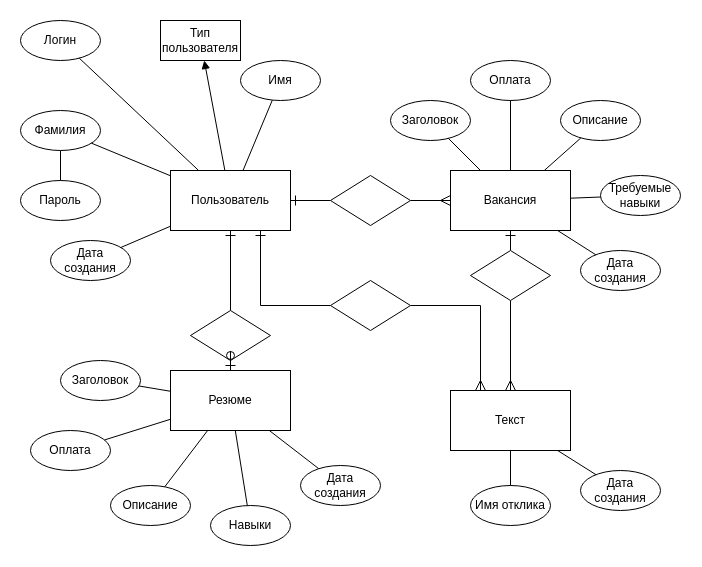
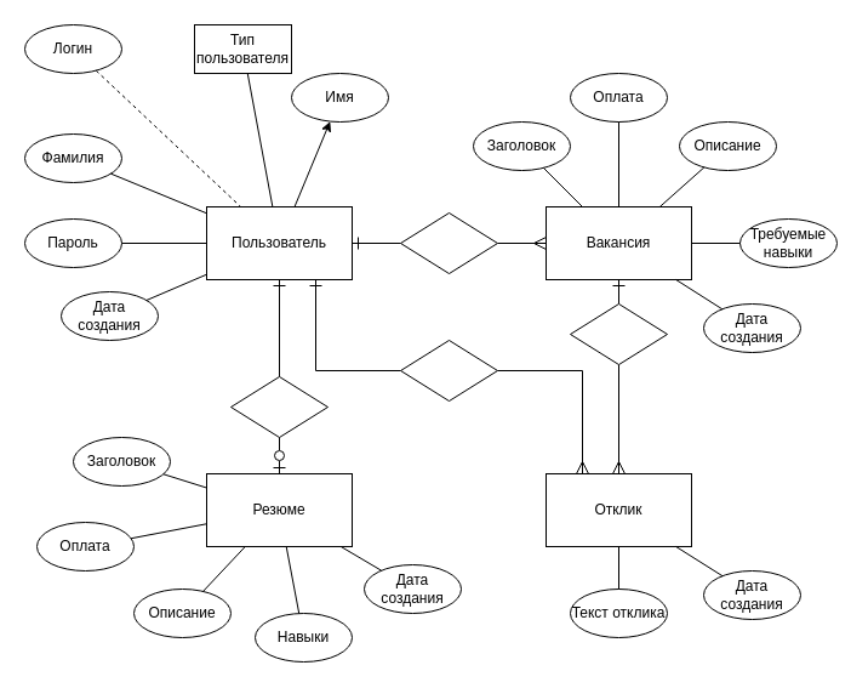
  <mxCell id="0" />
  <mxCell id="1" parent="0" />
  <mxCell id="2" value="Пользователь" style="rounded=0;whiteSpace=wrap;html=1;" parent="1" vertex="1"><mxGeometry x="170" y="170" width="120" height="60" as="geometry" /></mxCell>
- <mxCell id="3" value="Резюме" style="rounded=0;whiteSpace=wrap;html=1;" parent="1" vertex="1"><mxGeometry x="170" y="370" width="120" height="60" as="geometry" /></mxCell>
+ <mxCell id="3" value="Резюме" style="rounded=0;whiteSpace=wrap;html=1;" parent="1" vertex="1"><mxGeometry x="170" y="390" width="120" height="60" as="geometry" /></mxCell>
  <mxCell id="4" value="Вакансия" style="rounded=0;whiteSpace=wrap;html=1;" parent="1" vertex="1"><mxGeometry x="450" y="170" width="120" height="60" as="geometry" /></mxCell>
- <mxCell id="5" value="Текст" style="rounded=0;whiteSpace=wrap;html=1;" parent="1" vertex="1"><mxGeometry x="450" y="390" width="120" height="60" as="geometry" /></mxCell>
+ <mxCell id="5" value="Отклик" style="rounded=0;whiteSpace=wrap;html=1;" parent="1" vertex="1"><mxGeometry x="450" y="390" width="120" height="60" as="geometry" /></mxCell>
  <mxCell id="6" style="edgeStyle=none;html=1;endArrow=ERone;endFill=0;startArrow=none;startFill=0;endSize=8;targetPerimeterSpacing=0;" parent="1" source="8" target="2" edge="1"><mxGeometry relative="1" as="geometry" /></mxCell>
  <mxCell id="7" style="edgeStyle=none;html=1;entryX=0;entryY=0.5;entryDx=0;entryDy=0;endArrow=ERmany;endFill=0;jumpStyle=none;rounded=1;fixDash=0;startArrow=none;startFill=0;endSize=8;" parent="1" source="8" target="4" edge="1"><mxGeometry relative="1" as="geometry"><Array as="points" /></mxGeometry></mxCell>
  <mxCell id="8" value="" style="rhombus;whiteSpace=wrap;html=1;" parent="1" vertex="1"><mxGeometry x="330" y="175" width="80" height="50" as="geometry" /></mxCell>
  <mxCell id="9" value="" style="rhombus;whiteSpace=wrap;html=1;" parent="1" vertex="1"><mxGeometry x="190" y="310" width="80" height="50" as="geometry" /></mxCell>
  <mxCell id="10" value="" style="endArrow=ERone;html=1;rounded=1;jumpStyle=none;entryX=0.5;entryY=1;entryDx=0;entryDy=0;exitX=0.5;exitY=0;exitDx=0;exitDy=0;startArrow=none;startFill=0;endFill=0;endSize=8;" parent="1" source="9" target="2" edge="1"><mxGeometry width="50" height="50" relative="1" as="geometry"><mxPoint x="380" y="400" as="sourcePoint" /><mxPoint x="430" y="350" as="targetPoint" /></mxGeometry></mxCell>
  <mxCell id="11" value="" style="endArrow=none;html=1;rounded=1;jumpStyle=none;entryX=0.5;entryY=1;entryDx=0;entryDy=0;exitX=0.5;exitY=0;exitDx=0;exitDy=0;endFill=0;startArrow=ERzeroToOne;startFill=0;startSize=8;" parent="1" source="3" target="9" edge="1"><mxGeometry width="50" height="50" relative="1" as="geometry"><mxPoint x="380" y="400" as="sourcePoint" /><mxPoint x="430" y="350" as="targetPoint" /></mxGeometry></mxCell>
  <mxCell id="12" style="edgeStyle=none;rounded=0;jumpStyle=none;html=1;entryX=0.5;entryY=1;entryDx=0;entryDy=0;endArrow=ERone;endFill=0;endSize=8;" parent="1" source="14" target="4" edge="1"><mxGeometry relative="1" as="geometry" /></mxCell>
  <mxCell id="13" style="edgeStyle=none;rounded=0;jumpStyle=none;html=1;entryX=0.5;entryY=0;entryDx=0;entryDy=0;endArrow=ERmany;endFill=0;endSize=8;" parent="1" source="14" target="5" edge="1"><mxGeometry relative="1" as="geometry" /></mxCell>
  <mxCell id="14" value="" style="rhombus;whiteSpace=wrap;html=1;" parent="1" vertex="1"><mxGeometry x="470" y="250" width="80" height="50" as="geometry" /></mxCell>
  <mxCell id="15" value="" style="rhombus;whiteSpace=wrap;html=1;" parent="1" vertex="1"><mxGeometry x="330" y="280" width="80" height="50" as="geometry" /></mxCell>
  <mxCell id="16" value="" style="endArrow=none;html=1;rounded=0;jumpStyle=none;entryX=0;entryY=0.5;entryDx=0;entryDy=0;exitX=0.75;exitY=1;exitDx=0;exitDy=0;endFill=0;endSize=8;startArrow=ERone;startFill=0;startSize=8;" parent="1" source="2" target="15" edge="1"><mxGeometry width="50" height="50" relative="1" as="geometry"><mxPoint x="360" y="400" as="sourcePoint" /><mxPoint x="410" y="350" as="targetPoint" /><Array as="points"><mxPoint x="260" y="305" /></Array></mxGeometry></mxCell>
  <mxCell id="17" value="" style="endArrow=none;html=1;rounded=0;jumpStyle=none;entryX=1;entryY=0.5;entryDx=0;entryDy=0;exitX=0.25;exitY=0;exitDx=0;exitDy=0;endFill=0;startArrow=ERmany;startFill=0;startSize=8;" parent="1" source="5" target="15" edge="1"><mxGeometry width="50" height="50" relative="1" as="geometry"><mxPoint x="320" y="350" as="sourcePoint" /><mxPoint x="370" y="300" as="targetPoint" /><Array as="points"><mxPoint x="480" y="305" /></Array></mxGeometry></mxCell>
  <mxCell id="18" value="Имя" style="ellipse;whiteSpace=wrap;html=1;" parent="1" vertex="1"><mxGeometry x="240" y="60" width="80" height="40" as="geometry" /></mxCell>
  <mxCell id="19" value="Фамилия" style="ellipse;whiteSpace=wrap;html=1;" parent="1" vertex="1"><mxGeometry x="20" y="110" width="80" height="40" as="geometry" /></mxCell>
  <mxCell id="20" value="Логин" style="ellipse;whiteSpace=wrap;html=1;" parent="1" vertex="1"><mxGeometry x="20" y="20" width="80" height="40" as="geometry" /></mxCell>
  <mxCell id="21" value="Тип пользователя" style="whiteSpace=wrap;html=1;rounded=0;" parent="1" vertex="1"><mxGeometry x="160" y="20" width="80" height="40" as="geometry" /></mxCell>
  <mxCell id="22" value="Пароль" style="ellipse;whiteSpace=wrap;html=1;" parent="1" vertex="1"><mxGeometry x="20" y="180" width="80" height="40" as="geometry" /></mxCell>
- <mxCell id="23" value="" style="endArrow=none;html=1;" parent="1" source="2" target="18" edge="1"><mxGeometry width="50" height="50" relative="1" as="geometry"><mxPoint x="310" y="150" as="sourcePoint" /><mxPoint x="360" y="100" as="targetPoint" /></mxGeometry></mxCell>
- <mxCell id="24" value="" style="endArrow=none;html=1;" parent="1" source="22" target="19" edge="1"><mxGeometry width="50" height="50" relative="1" as="geometry"><mxPoint x="60" y="250" as="sourcePoint" /><mxPoint x="110" y="200" as="targetPoint" /></mxGeometry></mxCell>
+ <mxCell id="23" value="" style="endArrow=classic;html=1;" parent="1" source="2" target="18" edge="1"><mxGeometry width="50" height="50" relative="1" as="geometry"><mxPoint x="310" y="150" as="sourcePoint" /><mxPoint x="360" y="100" as="targetPoint" /></mxGeometry></mxCell>
+ <mxCell id="24" value="" style="endArrow=none;html=1;" parent="1" source="22" target="2" edge="1"><mxGeometry width="50" height="50" relative="1" as="geometry"><mxPoint x="60" y="250" as="sourcePoint" /><mxPoint x="110" y="200" as="targetPoint" /></mxGeometry></mxCell>
  <mxCell id="25" value="" style="endArrow=none;html=1;" parent="1" source="19" target="2" edge="1"><mxGeometry width="50" height="50" relative="1" as="geometry"><mxPoint x="120" y="150" as="sourcePoint" /><mxPoint x="170" y="100" as="targetPoint" /></mxGeometry></mxCell>
- <mxCell id="26" value="" style="endArrow=none;html=1;" parent="1" source="20" target="2" edge="1"><mxGeometry width="50" height="50" relative="1" as="geometry"><mxPoint x="147.203" y="70.002" as="sourcePoint" /><mxPoint x="252.789" y="134.52" as="targetPoint" /></mxGeometry></mxCell>
- <mxCell id="27" value="" style="endArrow=block;html=1;" parent="1" source="2" target="21" edge="1"><mxGeometry width="50" height="50" relative="1" as="geometry"><mxPoint x="230" y="160" as="sourcePoint" /><mxPoint x="280" y="110" as="targetPoint" /></mxGeometry></mxCell>
+ <mxCell id="26" value="" style="endArrow=none;html=1;dashed=1;" parent="1" source="20" target="2" edge="1"><mxGeometry width="50" height="50" relative="1" as="geometry"><mxPoint x="147.203" y="70.002" as="sourcePoint" /><mxPoint x="252.789" y="134.52" as="targetPoint" /></mxGeometry></mxCell>
+ <mxCell id="27" value="" style="endArrow=none;html=1;" parent="1" source="2" target="21" edge="1"><mxGeometry width="50" height="50" relative="1" as="geometry"><mxPoint x="230" y="160" as="sourcePoint" /><mxPoint x="280" y="110" as="targetPoint" /></mxGeometry></mxCell>
  <mxCell id="28" value="Заголовок" style="ellipse;whiteSpace=wrap;html=1;" parent="1" vertex="1"><mxGeometry x="390" y="100" width="80" height="40" as="geometry" /></mxCell>
  <mxCell id="29" value="Описание" style="ellipse;whiteSpace=wrap;html=1;" parent="1" vertex="1"><mxGeometry x="560" y="100" width="80" height="40" as="geometry" /></mxCell>
  <mxCell id="30" value="Оплата" style="ellipse;whiteSpace=wrap;html=1;" parent="1" vertex="1"><mxGeometry x="470" y="60" width="80" height="40" as="geometry" /></mxCell>
- <mxCell id="31" value="Требуемые навыки" style="ellipse;whiteSpace=wrap;html=1;" parent="1" vertex="1"><mxGeometry x="600" y="175" width="80" height="40" as="geometry" /></mxCell>
+ <mxCell id="31" value="Требуемые навыки" style="ellipse;whiteSpace=wrap;html=1;" parent="1" vertex="1"><mxGeometry x="610" y="180" width="80" height="40" as="geometry" /></mxCell>
  <mxCell id="32" value="" style="endArrow=none;html=1;" parent="1" source="4" target="28" edge="1"><mxGeometry width="50" height="50" relative="1" as="geometry"><mxPoint x="500" y="160" as="sourcePoint" /><mxPoint x="550" y="110" as="targetPoint" /></mxGeometry></mxCell>
  <mxCell id="33" value="" style="endArrow=none;html=1;" parent="1" source="4" target="29" edge="1"><mxGeometry width="50" height="50" relative="1" as="geometry"><mxPoint x="560" y="160" as="sourcePoint" /><mxPoint x="610" y="110" as="targetPoint" /></mxGeometry></mxCell>
  <mxCell id="34" value="" style="endArrow=none;html=1;" parent="1" source="4" target="30" edge="1"><mxGeometry width="50" height="50" relative="1" as="geometry"><mxPoint x="490" y="150" as="sourcePoint" /><mxPoint x="540" y="100" as="targetPoint" /></mxGeometry></mxCell>
  <mxCell id="35" value="" style="endArrow=none;html=1;" parent="1" source="4" target="31" edge="1"><mxGeometry width="50" height="50" relative="1" as="geometry"><mxPoint x="540" y="150" as="sourcePoint" /><mxPoint x="590" y="100" as="targetPoint" /></mxGeometry></mxCell>
  <mxCell id="36" value="Навыки" style="ellipse;whiteSpace=wrap;html=1;" parent="1" vertex="1"><mxGeometry x="210" y="505" width="80" height="40" as="geometry" /></mxCell>
  <mxCell id="37" value="Описание" style="ellipse;whiteSpace=wrap;html=1;" parent="1" vertex="1"><mxGeometry x="110" y="485" width="80" height="40" as="geometry" /></mxCell>
  <mxCell id="38" value="Оплата" style="ellipse;whiteSpace=wrap;html=1;" parent="1" vertex="1"><mxGeometry x="30" y="430" width="80" height="40" as="geometry" /></mxCell>
  <mxCell id="39" value="Заголовок" style="ellipse;whiteSpace=wrap;html=1;" parent="1" vertex="1"><mxGeometry x="60" y="360" width="80" height="40" as="geometry" /></mxCell>
  <mxCell id="40" value="" style="endArrow=none;html=1;" parent="1" source="39" target="3" edge="1"><mxGeometry width="50" height="50" relative="1" as="geometry"><mxPoint x="70" y="350" as="sourcePoint" /><mxPoint x="120" y="300" as="targetPoint" /></mxGeometry></mxCell>
  <mxCell id="41" value="" style="endArrow=none;html=1;" parent="1" source="38" target="3" edge="1"><mxGeometry width="50" height="50" relative="1" as="geometry"><mxPoint x="240" y="410" as="sourcePoint" /><mxPoint x="290" y="360" as="targetPoint" /></mxGeometry></mxCell>
  <mxCell id="42" value="" style="endArrow=none;html=1;" parent="1" source="3" target="37" edge="1"><mxGeometry width="50" height="50" relative="1" as="geometry"><mxPoint x="240" y="410" as="sourcePoint" /><mxPoint x="290" y="360" as="targetPoint" /></mxGeometry></mxCell>
  <mxCell id="43" value="" style="endArrow=none;html=1;" parent="1" source="3" target="36" edge="1"><mxGeometry width="50" height="50" relative="1" as="geometry"><mxPoint x="240" y="410" as="sourcePoint" /><mxPoint x="290" y="360" as="targetPoint" /></mxGeometry></mxCell>
- <mxCell id="44" value="Имя отклика" style="ellipse;whiteSpace=wrap;html=1;" parent="1" vertex="1"><mxGeometry x="470" y="485" width="80" height="40" as="geometry" /></mxCell>
+ <mxCell id="44" value="Текст отклика" style="ellipse;whiteSpace=wrap;html=1;" parent="1" vertex="1"><mxGeometry x="470" y="485" width="80" height="40" as="geometry" /></mxCell>
  <mxCell id="45" value="" style="endArrow=none;html=1;" parent="1" source="44" target="5" edge="1"><mxGeometry width="50" height="50" relative="1" as="geometry"><mxPoint x="240" y="420" as="sourcePoint" /><mxPoint x="290" y="370" as="targetPoint" /></mxGeometry></mxCell>
  <mxCell id="46" value="Дата создания" style="ellipse;whiteSpace=wrap;html=1;" parent="1" vertex="1"><mxGeometry x="580" y="470" width="80" height="40" as="geometry" /></mxCell>
  <mxCell id="47" value="" style="endArrow=none;html=1;" parent="1" source="46" target="5" edge="1"><mxGeometry width="50" height="50" relative="1" as="geometry"><mxPoint x="560" y="505" as="sourcePoint" /><mxPoint x="560" y="470" as="targetPoint" /></mxGeometry></mxCell>
  <mxCell id="48" value="Дата создания" style="ellipse;whiteSpace=wrap;html=1;" parent="1" vertex="1"><mxGeometry x="580" y="250" width="80" height="40" as="geometry" /></mxCell>
  <mxCell id="49" value="Дата создания" style="ellipse;whiteSpace=wrap;html=1;" parent="1" vertex="1"><mxGeometry x="300" y="465" width="80" height="40" as="geometry" /></mxCell>
  <mxCell id="50" value="Дата создания" style="ellipse;whiteSpace=wrap;html=1;" parent="1" vertex="1"><mxGeometry x="50" y="240" width="80" height="40" as="geometry" /></mxCell>
  <mxCell id="51" value="" style="endArrow=none;html=1;" parent="1" source="3" target="49" edge="1"><mxGeometry width="50" height="50" relative="1" as="geometry"><mxPoint x="245.714" y="460" as="sourcePoint" /><mxPoint x="256.208" y="515.09" as="targetPoint" /></mxGeometry></mxCell>
  <mxCell id="52" value="" style="endArrow=none;html=1;" parent="1" source="4" target="48" edge="1"><mxGeometry width="50" height="50" relative="1" as="geometry"><mxPoint x="569.999" y="330" as="sourcePoint" /><mxPoint x="603.392" y="349.732" as="targetPoint" /></mxGeometry></mxCell>
  <mxCell id="53" value="" style="endArrow=none;html=1;" parent="1" source="2" target="50" edge="1"><mxGeometry width="50" height="50" relative="1" as="geometry"><mxPoint x="149.999" y="300" as="sourcePoint" /><mxPoint x="183.392" y="319.732" as="targetPoint" /></mxGeometry></mxCell>
